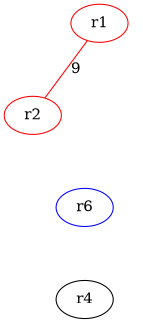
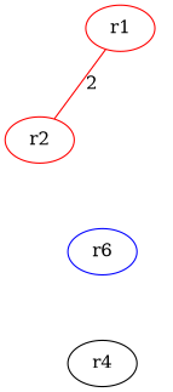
  graph {
    node [color=red]
    edge [style=invis]
    r1
    r2
    n3 [color=blue label=r6]
    r4 [color=""]
-   r1 -- r2 [color=red label=9 style=""]
+   r1 -- r2 [color=red label=2 style=""]
    r1 -- n3 [label=4]
    r1 -- r4 [label=3]
    r2 -- n3 [label=3]
    r2 -- r4 [label=2]
    n3 -- r4 [label=1]
  }
